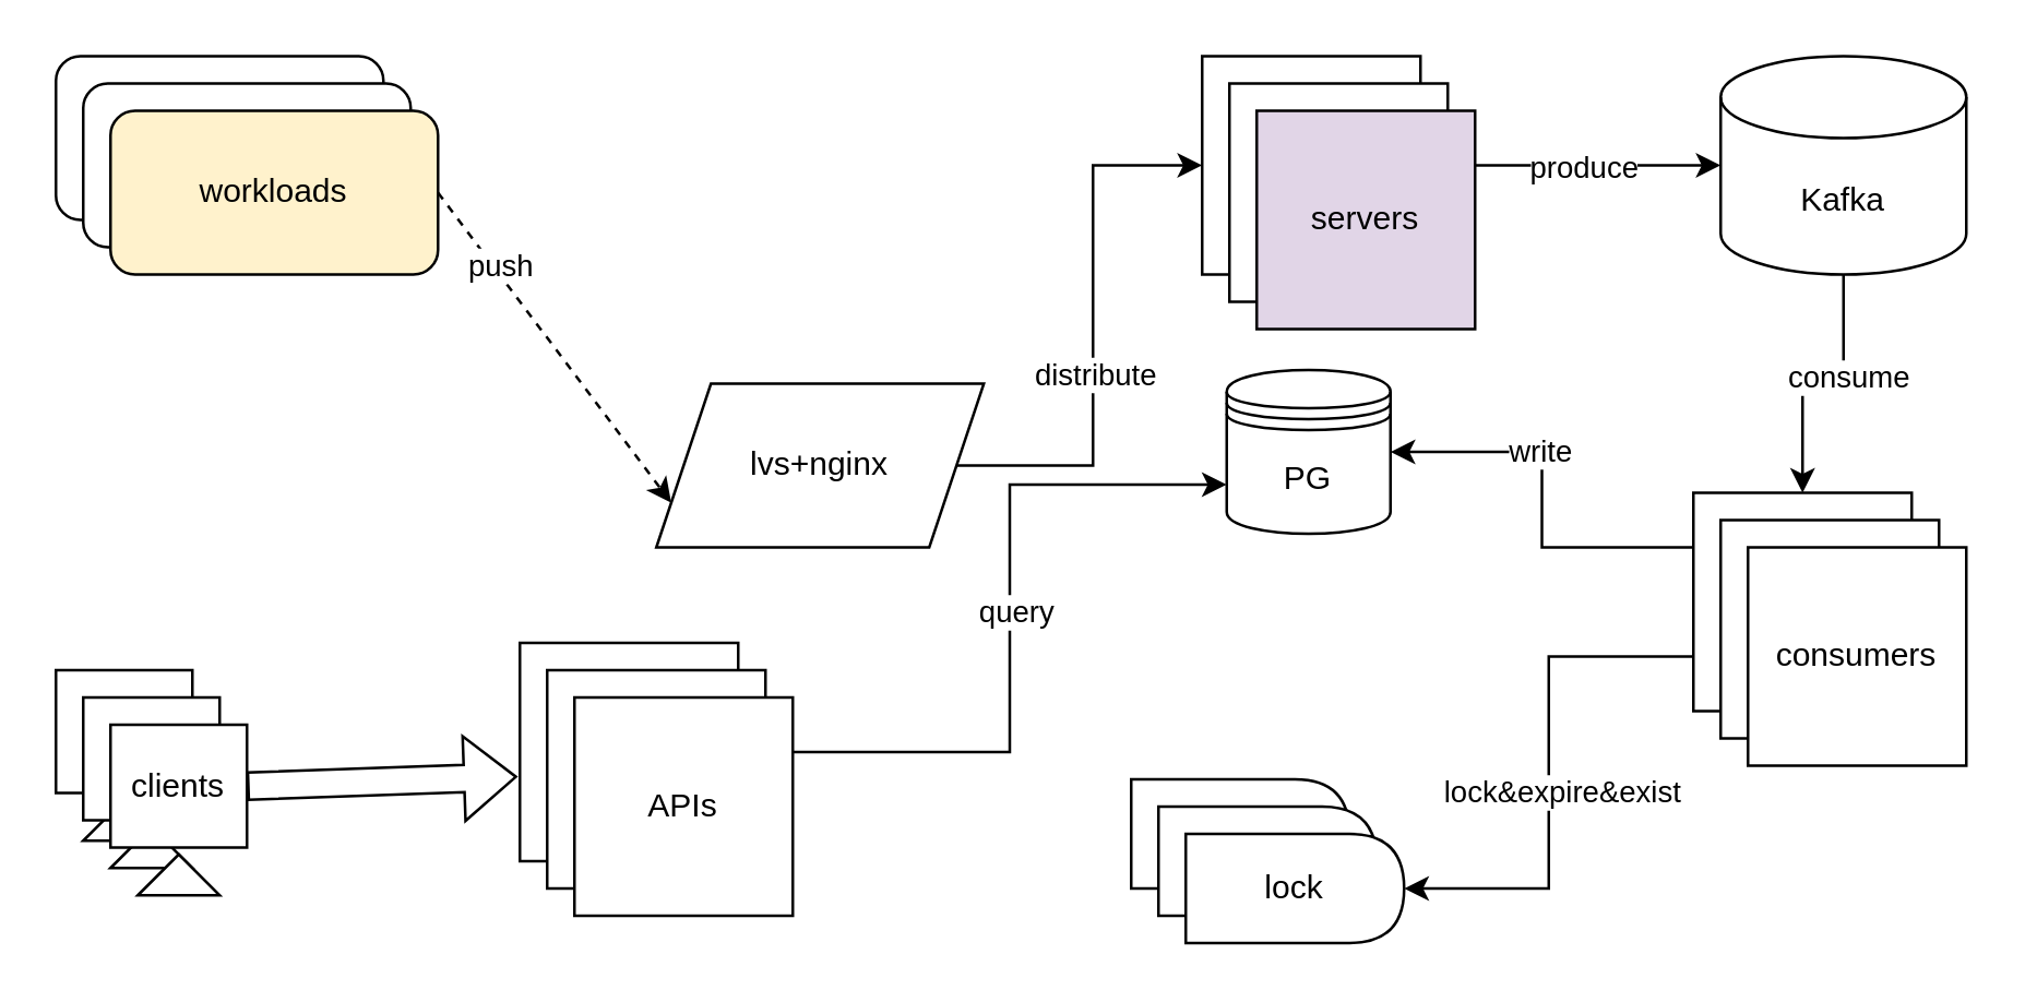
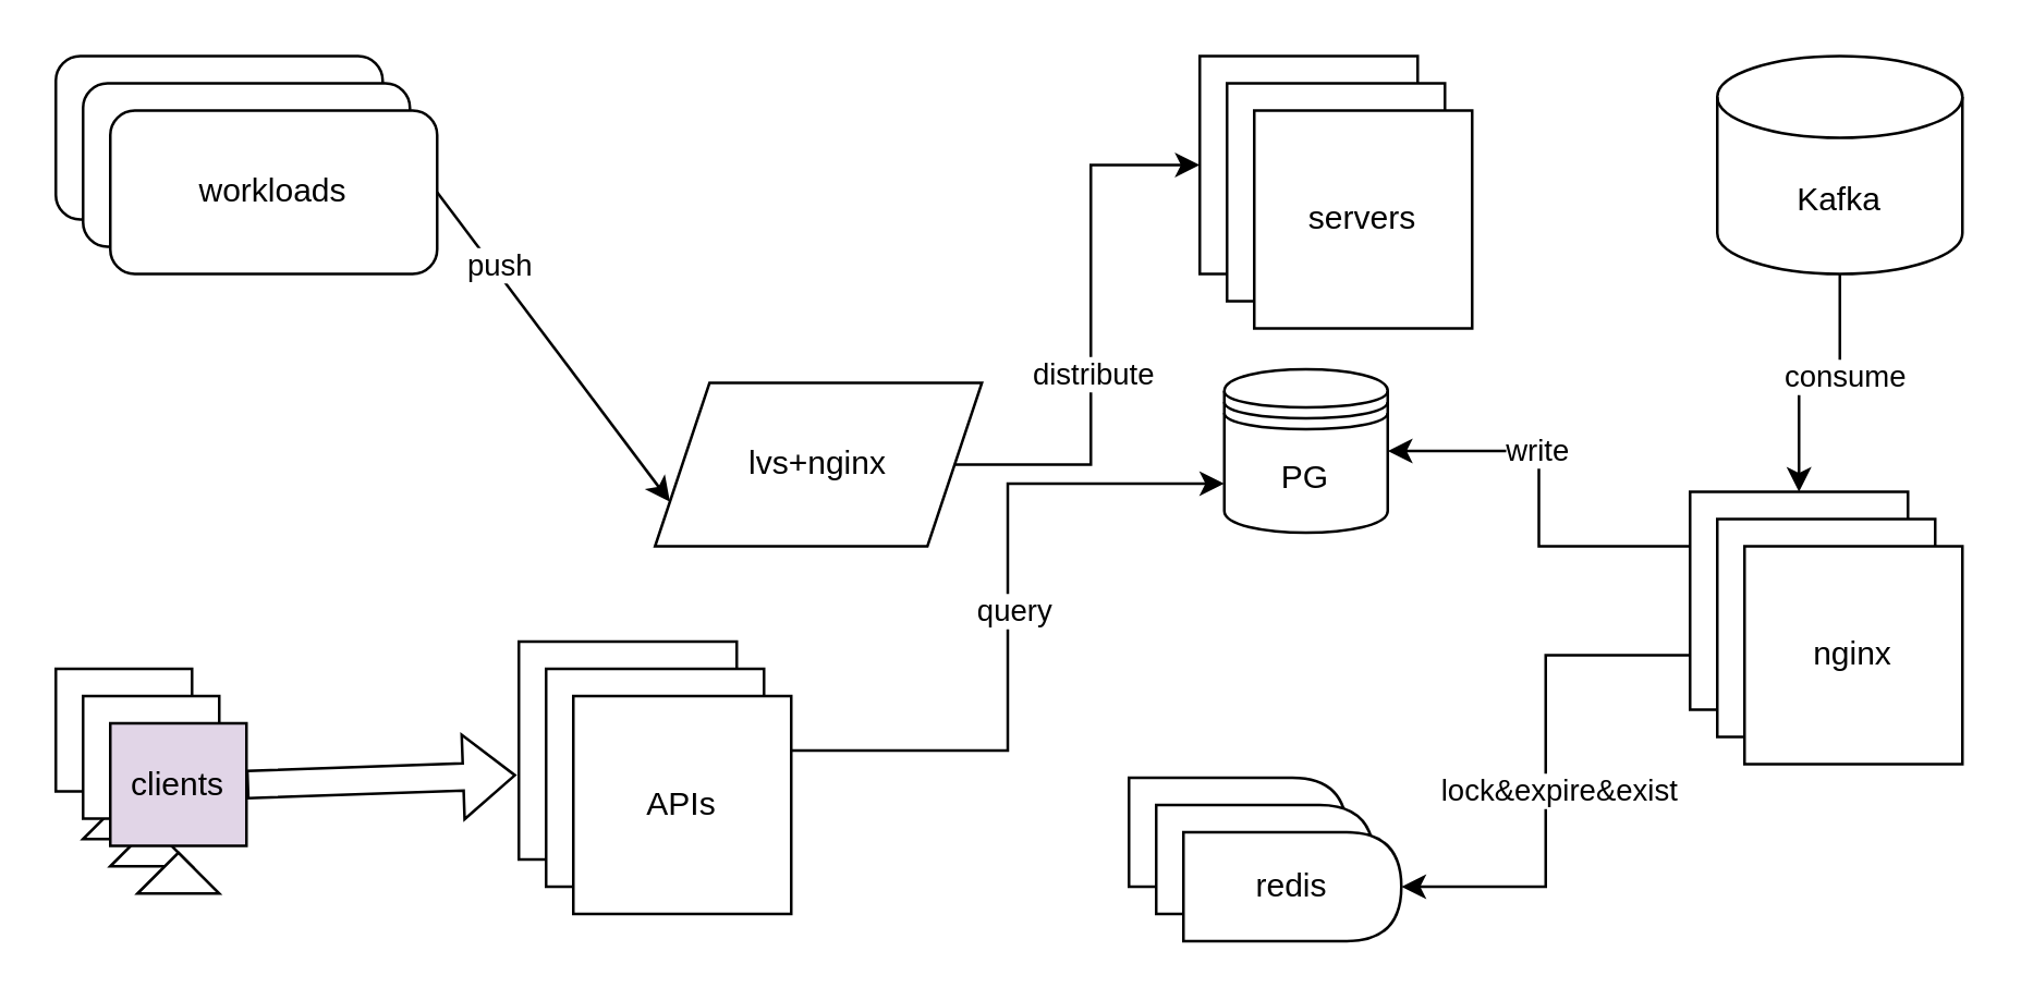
  <mxCell id="0" />
  <mxCell id="1" parent="0" />
  <mxCell id="2" value="" style="rounded=1;whiteSpace=wrap;html=1;" parent="1" vertex="1"><mxGeometry x="20" y="20" width="120" height="60" as="geometry" /></mxCell>
  <mxCell id="3" value="" style="rounded=1;whiteSpace=wrap;html=1;" parent="1" vertex="1"><mxGeometry x="30" y="30" width="120" height="60" as="geometry" /></mxCell>
- <mxCell id="4" value="workloads" style="rounded=1;whiteSpace=wrap;html=1;fillColor=#fff2cc;" parent="1" vertex="1"><mxGeometry x="40" y="40" width="120" height="60" as="geometry" /></mxCell>
+ <mxCell id="4" value="workloads" style="rounded=1;whiteSpace=wrap;html=1;" parent="1" vertex="1"><mxGeometry x="40" y="40" width="120" height="60" as="geometry" /></mxCell>
  <mxCell id="5" style="edgeStyle=orthogonalEdgeStyle;rounded=0;orthogonalLoop=1;jettySize=auto;html=1;exitX=1;exitY=0.5;exitDx=0;exitDy=0;entryX=0;entryY=0.5;entryDx=0;entryDy=0;" parent="1" source="7" target="8" edge="1"><mxGeometry relative="1" as="geometry" /></mxCell>
  <mxCell id="6" value="distribute" style="edgeLabel;html=1;align=center;verticalAlign=middle;resizable=0;points=[];" parent="5" vertex="1" connectable="0"><mxGeometry x="-0.156" relative="1" as="geometry"><mxPoint as="offset" /></mxGeometry></mxCell>
  <mxCell id="7" value="lvs+nginx" style="shape=parallelogram;perimeter=parallelogramPerimeter;whiteSpace=wrap;html=1;fixedSize=1;" parent="1" vertex="1"><mxGeometry x="240" y="140" width="120" height="60" as="geometry" /></mxCell>
  <mxCell id="8" value="" style="whiteSpace=wrap;html=1;aspect=fixed;" parent="1" vertex="1"><mxGeometry x="440" y="20" width="80" height="80" as="geometry" /></mxCell>
  <mxCell id="9" value="" style="whiteSpace=wrap;html=1;aspect=fixed;" parent="1" vertex="1"><mxGeometry x="450" y="30" width="80" height="80" as="geometry" /></mxCell>
- <mxCell id="10" style="edgeStyle=orthogonalEdgeStyle;rounded=0;orthogonalLoop=1;jettySize=auto;html=1;exitX=1;exitY=0.25;exitDx=0;exitDy=0;" parent="1" source="12" target="15" edge="1"><mxGeometry relative="1" as="geometry" /></mxCell>
- <mxCell id="11" value="produce" style="edgeLabel;html=1;align=center;verticalAlign=middle;resizable=0;points=[];" parent="10" vertex="1" connectable="0"><mxGeometry x="-0.133" relative="1" as="geometry"><mxPoint as="offset" /></mxGeometry></mxCell>
- <mxCell id="12" value="servers" style="whiteSpace=wrap;html=1;aspect=fixed;fillColor=#e1d5e7;" parent="1" vertex="1"><mxGeometry x="460" y="40" width="80" height="80" as="geometry" /></mxCell>
+ <mxCell id="12" value="servers" style="whiteSpace=wrap;html=1;aspect=fixed;" parent="1" vertex="1"><mxGeometry x="460" y="40" width="80" height="80" as="geometry" /></mxCell>
  <mxCell id="13" style="edgeStyle=orthogonalEdgeStyle;rounded=0;orthogonalLoop=1;jettySize=auto;html=1;exitX=0.5;exitY=1;exitDx=0;exitDy=0;exitPerimeter=0;entryX=0.5;entryY=0;entryDx=0;entryDy=0;" parent="1" source="15" target="20" edge="1"><mxGeometry relative="1" as="geometry" /></mxCell>
  <mxCell id="14" value="consume" style="edgeLabel;html=1;align=center;verticalAlign=middle;resizable=0;points=[];" parent="13" vertex="1" connectable="0"><mxGeometry x="-0.225" y="1" relative="1" as="geometry"><mxPoint as="offset" /></mxGeometry></mxCell>
  <mxCell id="15" value="Kafka" style="shape=cylinder3;whiteSpace=wrap;html=1;boundedLbl=1;backgroundOutline=1;size=15;" parent="1" vertex="1"><mxGeometry x="630" y="20" width="90" height="80" as="geometry" /></mxCell>
  <mxCell id="16" style="edgeStyle=orthogonalEdgeStyle;rounded=0;orthogonalLoop=1;jettySize=auto;html=1;exitX=0;exitY=0.25;exitDx=0;exitDy=0;entryX=1;entryY=0.5;entryDx=0;entryDy=0;" parent="1" source="20" target="23" edge="1"><mxGeometry relative="1" as="geometry" /></mxCell>
  <mxCell id="17" value="write" style="edgeLabel;html=1;align=center;verticalAlign=middle;resizable=0;points=[];" parent="16" vertex="1" connectable="0"><mxGeometry x="0.26" y="-1" relative="1" as="geometry"><mxPoint as="offset" /></mxGeometry></mxCell>
  <mxCell id="18" style="edgeStyle=orthogonalEdgeStyle;rounded=0;orthogonalLoop=1;jettySize=auto;html=1;exitX=0;exitY=0.75;exitDx=0;exitDy=0;entryX=1;entryY=0.5;entryDx=0;entryDy=0;" parent="1" source="20" target="26" edge="1"><mxGeometry relative="1" as="geometry" /></mxCell>
  <mxCell id="19" value="lock&amp;amp;expire&amp;amp;exist" style="edgeLabel;html=1;align=center;verticalAlign=middle;resizable=0;points=[];" parent="18" vertex="1" connectable="0"><mxGeometry x="0.068" y="4" relative="1" as="geometry"><mxPoint as="offset" /></mxGeometry></mxCell>
  <mxCell id="20" value="" style="whiteSpace=wrap;html=1;aspect=fixed;" parent="1" vertex="1"><mxGeometry x="620" y="180" width="80" height="80" as="geometry" /></mxCell>
  <mxCell id="21" value="" style="whiteSpace=wrap;html=1;aspect=fixed;" parent="1" vertex="1"><mxGeometry x="630" y="190" width="80" height="80" as="geometry" /></mxCell>
- <mxCell id="22" value="consumers" style="whiteSpace=wrap;html=1;aspect=fixed;" parent="1" vertex="1"><mxGeometry x="640" y="200" width="80" height="80" as="geometry" /></mxCell>
+ <mxCell id="22" value="nginx" style="whiteSpace=wrap;html=1;aspect=fixed;" parent="1" vertex="1"><mxGeometry x="640" y="200" width="80" height="80" as="geometry" /></mxCell>
  <mxCell id="23" value="PG" style="shape=datastore;whiteSpace=wrap;html=1;" parent="1" vertex="1"><mxGeometry x="449" y="135" width="60" height="60" as="geometry" /></mxCell>
  <mxCell id="24" value="" style="shape=delay;whiteSpace=wrap;html=1;" parent="1" vertex="1"><mxGeometry x="414" y="285" width="80" height="40" as="geometry" /></mxCell>
  <mxCell id="25" value="" style="shape=delay;whiteSpace=wrap;html=1;" parent="1" vertex="1"><mxGeometry x="424" y="295" width="80" height="40" as="geometry" /></mxCell>
- <mxCell id="26" value="lock" style="shape=delay;whiteSpace=wrap;html=1;" parent="1" vertex="1"><mxGeometry x="434" y="305" width="80" height="40" as="geometry" /></mxCell>
+ <mxCell id="26" value="redis" style="shape=delay;whiteSpace=wrap;html=1;" parent="1" vertex="1"><mxGeometry x="434" y="305" width="80" height="40" as="geometry" /></mxCell>
  <mxCell id="27" value="" style="whiteSpace=wrap;html=1;aspect=fixed;" parent="1" vertex="1"><mxGeometry x="190" y="235" width="80" height="80" as="geometry" /></mxCell>
  <mxCell id="28" value="" style="whiteSpace=wrap;html=1;aspect=fixed;" parent="1" vertex="1"><mxGeometry x="200" y="245" width="80" height="80" as="geometry" /></mxCell>
  <mxCell id="29" style="edgeStyle=orthogonalEdgeStyle;rounded=0;orthogonalLoop=1;jettySize=auto;html=1;exitX=1;exitY=0.25;exitDx=0;exitDy=0;entryX=0;entryY=0.7;entryDx=0;entryDy=0;" parent="1" source="31" target="23" edge="1"><mxGeometry relative="1" as="geometry" /></mxCell>
  <mxCell id="30" value="query" style="edgeLabel;html=1;align=center;verticalAlign=middle;resizable=0;points=[];" parent="29" vertex="1" connectable="0"><mxGeometry x="0.016" y="-2" relative="1" as="geometry"><mxPoint as="offset" /></mxGeometry></mxCell>
  <mxCell id="31" value="APIs" style="whiteSpace=wrap;html=1;aspect=fixed;" parent="1" vertex="1"><mxGeometry x="210" y="255" width="80" height="80" as="geometry" /></mxCell>
- <mxCell id="32" value="" style="endArrow=classic;html=1;rounded=0;exitX=1;exitY=0.5;exitDx=0;exitDy=0;entryX=0;entryY=0.75;entryDx=0;entryDy=0;dashed=1;" parent="1" source="4" target="7" edge="1"><mxGeometry width="50" height="50" relative="1" as="geometry"><mxPoint x="490" y="200" as="sourcePoint" /><mxPoint x="540" y="150" as="targetPoint" /></mxGeometry></mxCell>
+ <mxCell id="32" value="" style="endArrow=classic;html=1;rounded=0;exitX=1;exitY=0.5;exitDx=0;exitDy=0;entryX=0;entryY=0.75;entryDx=0;entryDy=0;" parent="1" source="4" target="7" edge="1"><mxGeometry width="50" height="50" relative="1" as="geometry"><mxPoint x="490" y="200" as="sourcePoint" /><mxPoint x="540" y="150" as="targetPoint" /></mxGeometry></mxCell>
  <mxCell id="33" value="push" style="edgeLabel;html=1;align=center;verticalAlign=middle;resizable=0;points=[];" parent="32" vertex="1" connectable="0"><mxGeometry x="-0.51" y="2" relative="1" as="geometry"><mxPoint as="offset" /></mxGeometry></mxCell>
  <mxCell id="34" value="" style="rounded=0;whiteSpace=wrap;html=1;" parent="1" vertex="1"><mxGeometry x="20" y="245" width="50" height="45" as="geometry" /></mxCell>
  <mxCell id="35" value="" style="triangle;whiteSpace=wrap;html=1;rotation=-90;" parent="1" vertex="1"><mxGeometry x="37.5" y="285" width="15" height="30" as="geometry" /></mxCell>
  <mxCell id="36" value="" style="rounded=0;whiteSpace=wrap;html=1;" parent="1" vertex="1"><mxGeometry x="30" y="255" width="50" height="45" as="geometry" /></mxCell>
  <mxCell id="37" value="" style="triangle;whiteSpace=wrap;html=1;rotation=-90;" parent="1" vertex="1"><mxGeometry x="47.5" y="295" width="15" height="30" as="geometry" /></mxCell>
- <mxCell id="38" value="clients" style="rounded=0;whiteSpace=wrap;html=1;" parent="1" vertex="1"><mxGeometry x="40" y="265" width="50" height="45" as="geometry" /></mxCell>
+ <mxCell id="38" value="clients" style="rounded=0;whiteSpace=wrap;html=1;fillColor=#e1d5e7;" parent="1" vertex="1"><mxGeometry x="40" y="265" width="50" height="45" as="geometry" /></mxCell>
  <mxCell id="39" value="" style="triangle;whiteSpace=wrap;html=1;rotation=-90;" parent="1" vertex="1"><mxGeometry x="57.5" y="305" width="15" height="30" as="geometry" /></mxCell>
  <mxCell id="40" value="" style="shape=flexArrow;endArrow=classic;html=1;rounded=0;exitX=1;exitY=0.5;exitDx=0;exitDy=0;entryX=-0.012;entryY=0.613;entryDx=0;entryDy=0;entryPerimeter=0;" parent="1" source="38" target="27" edge="1"><mxGeometry width="50" height="50" relative="1" as="geometry"><mxPoint x="420" y="250" as="sourcePoint" /><mxPoint x="470" y="200" as="targetPoint" /></mxGeometry></mxCell>
